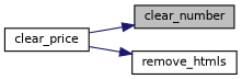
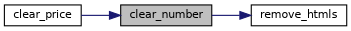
  digraph {
    rankdir=LR
    node [color=black fillcolor=white fontname=Helvetica fontsize=10 shape=record style=filled]
    edge [color=midnightblue fontname=Helvetica fontsize=10 labelfontname=Helvetica labelfontsize=10 style=solid]
    n1 [fillcolor=grey75 fontcolor=black height=0.2 label=clear_number width=0.4]
    n2 [height=0.2 label=clear_price width=0.4]
    n3 [height=0.2 label=remove_htmls width=0.4]
    n2 -> n1
-   n2 -> n3
+   n1 -> n3
  }
